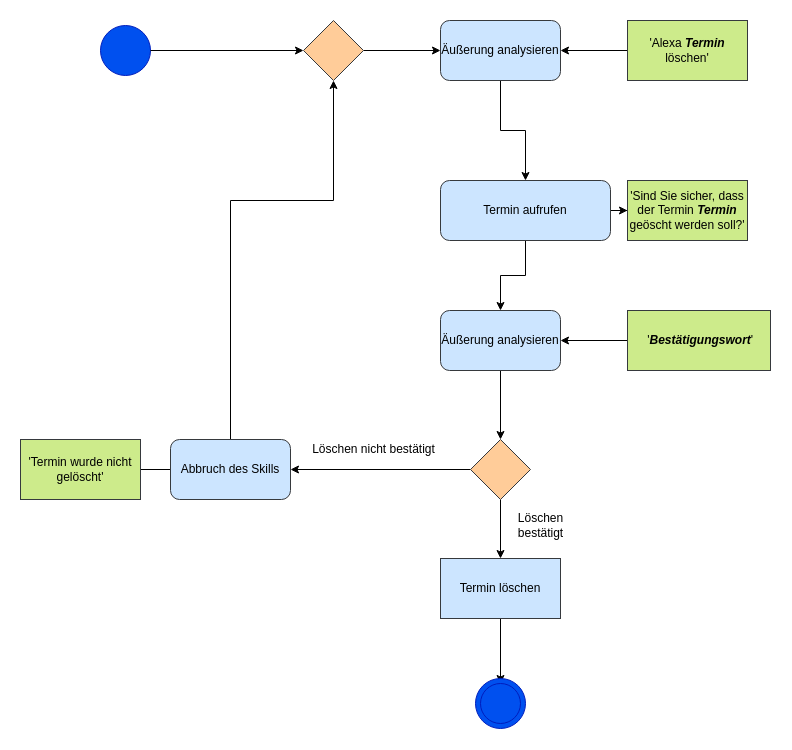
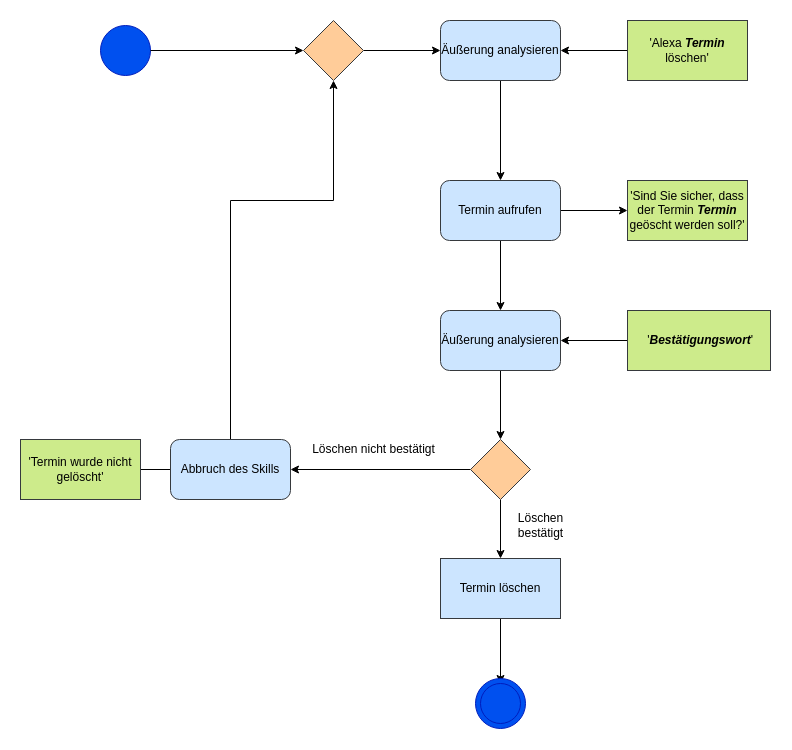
  <mxCell id="0" />
  <mxCell id="1" parent="0" />
  <mxCell id="2" value="" style="ellipse;whiteSpace=wrap;html=1;aspect=fixed;fillColor=#0050ef;strokeColor=#001DBC;fontColor=#ffffff;" vertex="1" parent="1"><mxGeometry x="100" y="25" width="50" height="50" as="geometry" /></mxCell>
  <mxCell id="3" value="" style="edgeStyle=orthogonalEdgeStyle;rounded=0;orthogonalLoop=1;jettySize=auto;html=1;" edge="1" parent="1" source="20" target="5"><mxGeometry relative="1" as="geometry"><mxPoint x="360" y="50" as="sourcePoint" /></mxGeometry></mxCell>
  <mxCell id="4" value="" style="edgeStyle=orthogonalEdgeStyle;rounded=0;orthogonalLoop=1;jettySize=auto;html=1;" edge="1" parent="1" source="5" target="10"><mxGeometry relative="1" as="geometry"><mxPoint x="500" y="140" as="targetPoint" /></mxGeometry></mxCell>
  <mxCell id="5" value="Äußerung analysieren" style="rounded=1;whiteSpace=wrap;html=1;fillColor=#cce5ff;strokeColor=#36393d;" vertex="1" parent="1"><mxGeometry x="440" y="20" width="120" height="60" as="geometry" /></mxCell>
  <mxCell id="6" style="edgeStyle=orthogonalEdgeStyle;rounded=0;orthogonalLoop=1;jettySize=auto;html=1;exitX=0;exitY=0.5;exitDx=0;exitDy=0;entryX=1;entryY=0.5;entryDx=0;entryDy=0;" edge="1" parent="1" source="7" target="5"><mxGeometry relative="1" as="geometry" /></mxCell>
  <mxCell id="7" value="'Alexa &lt;b&gt;&lt;i&gt;Termin &lt;/i&gt;&lt;/b&gt;löschen'" style="rounded=0;whiteSpace=wrap;html=1;fillColor=#cdeb8b;strokeColor=#36393d;" vertex="1" parent="1"><mxGeometry x="627" y="20" width="120" height="60" as="geometry" /></mxCell>
  <mxCell id="8" value="" style="edgeStyle=orthogonalEdgeStyle;rounded=0;orthogonalLoop=1;jettySize=auto;html=1;" edge="1" parent="1" source="10" target="15"><mxGeometry relative="1" as="geometry" /></mxCell>
  <mxCell id="9" value="" style="edgeStyle=orthogonalEdgeStyle;rounded=0;orthogonalLoop=1;jettySize=auto;html=1;" edge="1" parent="1" source="10" target="30"><mxGeometry relative="1" as="geometry" /></mxCell>
- <mxCell id="10" value="Termin aufrufen" style="rounded=1;whiteSpace=wrap;html=1;fillColor=#cce5ff;strokeColor=#36393d;" vertex="1" parent="1"><mxGeometry x="440" y="180" width="170" height="60" as="geometry" /></mxCell>
+ <mxCell id="10" value="Termin aufrufen" style="rounded=1;whiteSpace=wrap;html=1;fillColor=#cce5ff;strokeColor=#36393d;" vertex="1" parent="1"><mxGeometry x="440" y="180" width="120" height="60" as="geometry" /></mxCell>
  <mxCell id="11" value="" style="edgeStyle=orthogonalEdgeStyle;rounded=0;orthogonalLoop=1;jettySize=auto;html=1;" edge="1" parent="1" source="17" target="14"><mxGeometry relative="1" as="geometry" /></mxCell>
  <mxCell id="12" value="&lt;br&gt;" style="text;html=1;align=center;verticalAlign=middle;resizable=0;points=[];;labelBackgroundColor=#ffffff;" vertex="1" connectable="0" parent="11"><mxGeometry x="-0.105" relative="1" as="geometry"><mxPoint as="offset" /></mxGeometry></mxCell>
  <mxCell id="13" value="" style="edgeStyle=orthogonalEdgeStyle;rounded=0;orthogonalLoop=1;jettySize=auto;html=1;" edge="1" parent="1" source="14" target="26"><mxGeometry relative="1" as="geometry" /></mxCell>
  <mxCell id="14" value="Termin löschen" style="whiteSpace=wrap;html=1;fillColor=#cce5ff;strokeColor=#36393d;rounded=0;" vertex="1" parent="1"><mxGeometry x="440" y="558" width="120" height="60" as="geometry" /></mxCell>
  <mxCell id="15" value="'Sind Sie sicher, dass der Termin &lt;b&gt;&lt;i&gt;Termin &lt;/i&gt;&lt;/b&gt;geöscht werden soll?'" style="rounded=0;whiteSpace=wrap;html=1;fillColor=#cdeb8b;strokeColor=#36393d;" vertex="1" parent="1"><mxGeometry x="627" y="180" width="120" height="60" as="geometry" /></mxCell>
  <mxCell id="16" style="edgeStyle=orthogonalEdgeStyle;rounded=0;orthogonalLoop=1;jettySize=auto;html=1;exitX=0;exitY=0.5;exitDx=0;exitDy=0;" edge="1" parent="1" source="17" target="23"><mxGeometry relative="1" as="geometry" /></mxCell>
  <mxCell id="17" value="" style="rhombus;whiteSpace=wrap;html=1;fillColor=#ffcc99;strokeColor=#36393d;" vertex="1" parent="1"><mxGeometry x="470" y="439" width="60" height="60" as="geometry" /></mxCell>
  <mxCell id="18" value="Löschen &lt;br&gt;bestätigt" style="text;html=1;align=center;verticalAlign=middle;resizable=0;points=[];;autosize=1;" vertex="1" parent="1"><mxGeometry x="510" y="510" width="60" height="30" as="geometry" /></mxCell>
  <mxCell id="19" value="" style="edgeStyle=orthogonalEdgeStyle;rounded=0;orthogonalLoop=1;jettySize=auto;html=1;exitX=1;exitY=0.5;exitDx=0;exitDy=0;" edge="1" parent="1" source="2" target="20"><mxGeometry relative="1" as="geometry"><mxPoint x="150" y="50" as="sourcePoint" /><mxPoint x="300" y="50" as="targetPoint" /></mxGeometry></mxCell>
  <mxCell id="20" value="" style="rhombus;whiteSpace=wrap;html=1;fillColor=#ffcc99;strokeColor=#36393d;" vertex="1" parent="1"><mxGeometry x="303" y="20" width="60" height="60" as="geometry" /></mxCell>
  <mxCell id="21" value="" style="edgeStyle=orthogonalEdgeStyle;rounded=0;orthogonalLoop=1;jettySize=auto;html=1;endArrow=none;" edge="1" parent="1" source="23" target="24"><mxGeometry relative="1" as="geometry" /></mxCell>
  <mxCell id="22" style="edgeStyle=orthogonalEdgeStyle;rounded=0;orthogonalLoop=1;jettySize=auto;html=1;exitX=0.5;exitY=0;exitDx=0;exitDy=0;entryX=0.5;entryY=1;entryDx=0;entryDy=0;" edge="1" parent="1" source="23" target="20"><mxGeometry relative="1" as="geometry"><Array as="points"><mxPoint x="230" y="200" /><mxPoint x="333" y="200" /></Array></mxGeometry></mxCell>
  <mxCell id="23" value="Abbruch des Skills" style="rounded=1;whiteSpace=wrap;html=1;fillColor=#cce5ff;strokeColor=#36393d;" vertex="1" parent="1"><mxGeometry x="170" y="439" width="120" height="60" as="geometry" /></mxCell>
  <mxCell id="24" value="'Termin wurde nicht gelöscht'" style="rounded=0;whiteSpace=wrap;html=1;fillColor=#cdeb8b;strokeColor=#36393d;" vertex="1" parent="1"><mxGeometry x="20" y="439" width="120" height="60" as="geometry" /></mxCell>
  <mxCell id="25" value="" style="ellipse;whiteSpace=wrap;html=1;aspect=fixed;fillColor=#0050ef;strokeColor=#001DBC;fontColor=#ffffff;" vertex="1" parent="1"><mxGeometry x="475" y="678" width="50" height="50" as="geometry" /></mxCell>
  <mxCell id="26" value="" style="ellipse;whiteSpace=wrap;html=1;aspect=fixed;fillColor=#0050ef;strokeColor=#001DBC;fontColor=#ffffff;" vertex="1" parent="1"><mxGeometry x="480" y="683" width="40" height="40" as="geometry" /></mxCell>
  <mxCell id="27" value="" style="edgeStyle=orthogonalEdgeStyle;rounded=0;orthogonalLoop=1;jettySize=auto;html=1;entryX=1;entryY=0.5;entryDx=0;entryDy=0;" edge="1" parent="1" source="28" target="30"><mxGeometry relative="1" as="geometry"><mxPoint x="570" y="340" as="targetPoint" /></mxGeometry></mxCell>
  <mxCell id="28" value="&amp;nbsp;'&lt;b&gt;&lt;i&gt;Bestätigungswort&lt;/i&gt;&lt;/b&gt;'" style="rounded=0;whiteSpace=wrap;html=1;fillColor=#cdeb8b;strokeColor=#36393d;" vertex="1" parent="1"><mxGeometry x="627" y="310" width="143" height="60" as="geometry" /></mxCell>
  <mxCell id="29" value="" style="edgeStyle=orthogonalEdgeStyle;rounded=0;orthogonalLoop=1;jettySize=auto;html=1;" edge="1" parent="1" source="30" target="17"><mxGeometry relative="1" as="geometry" /></mxCell>
  <mxCell id="30" value="Äußerung analysieren" style="rounded=1;whiteSpace=wrap;html=1;fillColor=#cce5ff;strokeColor=#36393d;" vertex="1" parent="1"><mxGeometry x="440" y="310" width="120" height="60" as="geometry" /></mxCell>
  <mxCell id="31" value="Löschen nicht bestätigt" style="text;html=1;align=center;verticalAlign=middle;resizable=0;points=[];;autosize=1;" vertex="1" parent="1"><mxGeometry x="303" y="439" width="140" height="20" as="geometry" /></mxCell>
